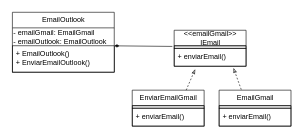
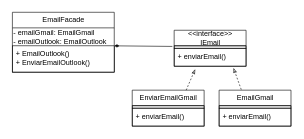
  <mxCell id="0" />
  <mxCell id="1" parent="0" />
- <mxCell id="2" value="EmailOutlook" style="swimlane;fontStyle=0;childLayout=stackLayout;horizontal=1;startSize=26;fillColor=none;horizontalStack=0;resizeParent=1;resizeParentMax=0;resizeLast=0;collapsible=1;marginBottom=0;html=1;" vertex="1" parent="1"><mxGeometry x="20" y="20" width="170" height="100" as="geometry" /></mxCell>
+ <mxCell id="2" value="EmailFacade" style="swimlane;fontStyle=0;childLayout=stackLayout;horizontal=1;startSize=26;fillColor=none;horizontalStack=0;resizeParent=1;resizeParentMax=0;resizeLast=0;collapsible=1;marginBottom=0;html=1;" vertex="1" parent="1"><mxGeometry x="20" y="20" width="170" height="100" as="geometry" /></mxCell>
  <mxCell id="3" value="&lt;span style=&quot;&quot;&gt;- emailGmail: EmailGmail&lt;/span&gt;&lt;br style=&quot;&quot;&gt;&lt;div style=&quot;&quot;&gt;&lt;span style=&quot;background-color: initial;&quot;&gt;- emailOutlook: EmailOutlook&lt;/span&gt;&lt;/div&gt;" style="text;html=1;strokeColor=none;fillColor=none;align=left;verticalAlign=middle;whiteSpace=wrap;rounded=0;" vertex="1" parent="2"><mxGeometry y="26" width="170" height="30" as="geometry" /></mxCell>
  <mxCell id="4" value="+ EmailOutlook()&lt;br&gt;+ EnviarEmailOutlook()" style="text;strokeColor=default;fillColor=none;align=left;verticalAlign=top;spacingLeft=4;spacingRight=4;overflow=hidden;rotatable=0;points=[[0,0.5],[1,0.5]];portConstraint=eastwest;whiteSpace=wrap;html=1;" vertex="1" parent="2"><mxGeometry y="56" width="170" height="44" as="geometry" /></mxCell>
- <mxCell id="5" value="&amp;lt;&amp;lt;emailGmail&amp;gt;&amp;gt;&lt;br&gt;IEmail" style="swimlane;fontStyle=0;childLayout=stackLayout;horizontal=1;startSize=26;fillColor=none;horizontalStack=0;resizeParent=1;resizeParentMax=0;resizeLast=0;collapsible=1;marginBottom=0;html=1;" vertex="1" parent="1"><mxGeometry x="290" y="50" width="120" height="60" as="geometry" /></mxCell>
+ <mxCell id="5" value="&amp;lt;&amp;lt;interface&amp;gt;&amp;gt;&lt;br&gt;IEmail" style="swimlane;fontStyle=0;childLayout=stackLayout;horizontal=1;startSize=26;fillColor=none;horizontalStack=0;resizeParent=1;resizeParentMax=0;resizeLast=0;collapsible=1;marginBottom=0;html=1;" vertex="1" parent="1"><mxGeometry x="290" y="50" width="120" height="60" as="geometry" /></mxCell>
  <mxCell id="6" value="" style="text;html=1;strokeColor=default;fillColor=none;align=center;verticalAlign=middle;whiteSpace=wrap;rounded=0;" vertex="1" parent="5"><mxGeometry y="26" width="120" height="4" as="geometry" /></mxCell>
  <mxCell id="7" value="+ enviarEmail()" style="text;strokeColor=default;fillColor=none;align=left;verticalAlign=top;spacingLeft=4;spacingRight=4;overflow=hidden;rotatable=0;points=[[0,0.5],[1,0.5]];portConstraint=eastwest;whiteSpace=wrap;html=1;" vertex="1" parent="5"><mxGeometry y="30" width="120" height="30" as="geometry" /></mxCell>
  <mxCell id="8" value="EmailGmail" style="swimlane;fontStyle=0;childLayout=stackLayout;horizontal=1;startSize=26;fillColor=none;horizontalStack=0;resizeParent=1;resizeParentMax=0;resizeLast=0;collapsible=1;marginBottom=0;html=1;" vertex="1" parent="1"><mxGeometry x="365" y="150" width="120" height="60" as="geometry" /></mxCell>
  <mxCell id="9" value="" style="text;html=1;strokeColor=default;fillColor=none;align=center;verticalAlign=middle;whiteSpace=wrap;rounded=0;" vertex="1" parent="8"><mxGeometry y="26" width="120" height="4" as="geometry" /></mxCell>
  <mxCell id="10" value="+ enviarEmail()" style="text;strokeColor=default;fillColor=none;align=left;verticalAlign=top;spacingLeft=4;spacingRight=4;overflow=hidden;rotatable=0;points=[[0,0.5],[1,0.5]];portConstraint=eastwest;whiteSpace=wrap;html=1;" vertex="1" parent="8"><mxGeometry y="30" width="120" height="30" as="geometry" /></mxCell>
  <mxCell id="11" value="EnviarEmailGmail" style="swimlane;fontStyle=0;childLayout=stackLayout;horizontal=1;startSize=26;fillColor=none;horizontalStack=0;resizeParent=1;resizeParentMax=0;resizeLast=0;collapsible=1;marginBottom=0;html=1;" vertex="1" parent="1"><mxGeometry x="220" y="150" width="120" height="60" as="geometry" /></mxCell>
  <mxCell id="12" value="" style="text;html=1;strokeColor=default;fillColor=none;align=center;verticalAlign=middle;whiteSpace=wrap;rounded=0;" vertex="1" parent="11"><mxGeometry y="26" width="120" height="4" as="geometry" /></mxCell>
  <mxCell id="13" value="+ enviarEmail()" style="text;strokeColor=default;fillColor=none;align=left;verticalAlign=top;spacingLeft=4;spacingRight=4;overflow=hidden;rotatable=0;points=[[0,0.5],[1,0.5]];portConstraint=eastwest;whiteSpace=wrap;html=1;" vertex="1" parent="11"><mxGeometry y="30" width="120" height="30" as="geometry" /></mxCell>
  <mxCell id="14" style="edgeStyle=none;html=1;exitX=0.308;exitY=-0.017;exitDx=0;exitDy=0;entryX=0.825;entryY=1.1;entryDx=0;entryDy=0;entryPerimeter=0;fontColor=default;labelBorderColor=none;dashed=1;exitPerimeter=0;endArrow=classicThin;endFill=0;" edge="1" parent="1" source="8" target="7"><mxGeometry relative="1" as="geometry"><mxPoint x="420" y="60" as="sourcePoint" /><mxPoint x="369.04" y="59" as="targetPoint" /></mxGeometry></mxCell>
  <mxCell id="15" style="edgeStyle=none;html=1;exitX=0.75;exitY=0;exitDx=0;exitDy=0;entryX=0.292;entryY=1.167;entryDx=0;entryDy=0;entryPerimeter=0;fontColor=default;labelBorderColor=none;dashed=1;endArrow=classicThin;endFill=0;" edge="1" parent="1" source="11" target="7"><mxGeometry relative="1" as="geometry"><mxPoint x="411.96" y="158.98" as="sourcePoint" /><mxPoint x="399" y="123" as="targetPoint" /></mxGeometry></mxCell>
  <mxCell id="16" style="edgeStyle=none;html=1;exitX=-0.025;exitY=-0.1;exitDx=0;exitDy=0;entryX=1;entryY=1;entryDx=0;entryDy=0;fontColor=default;labelBorderColor=none;endArrow=diamondThin;endFill=1;exitPerimeter=0;" edge="1" parent="1" source="7" target="3"><mxGeometry relative="1" as="geometry"><mxPoint x="320" y="160" as="sourcePoint" /><mxPoint x="335.04" y="125.01" as="targetPoint" /></mxGeometry></mxCell>
